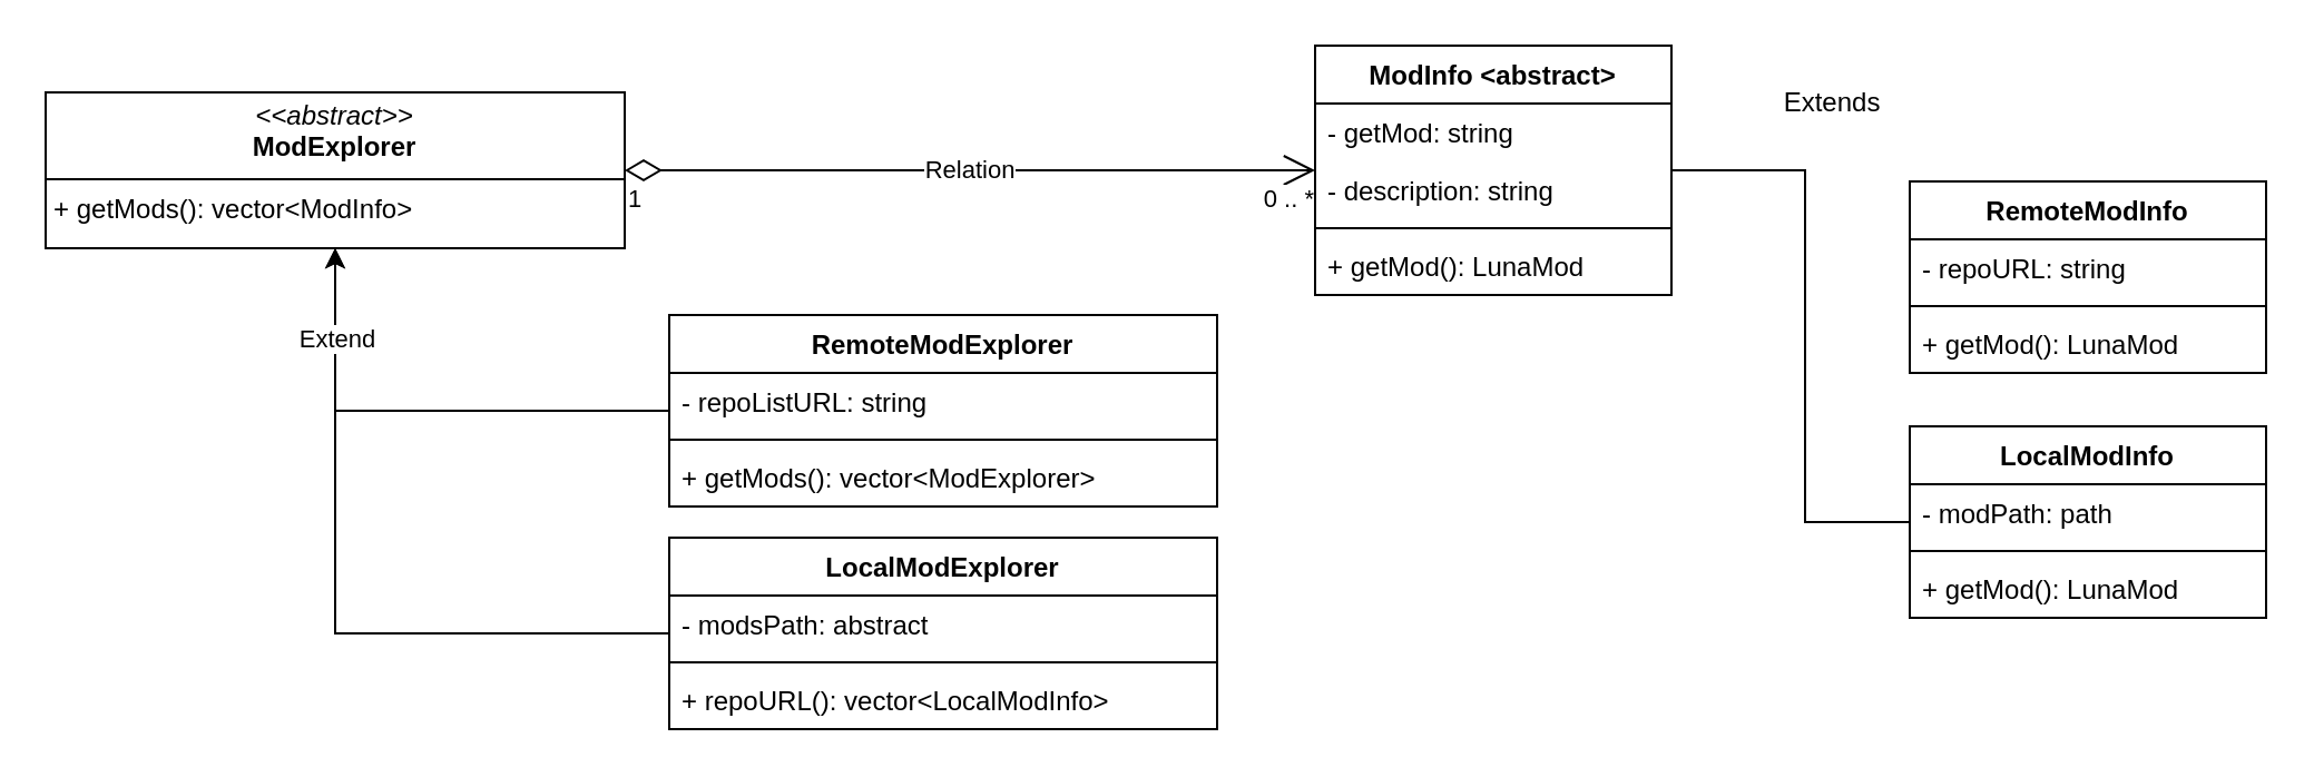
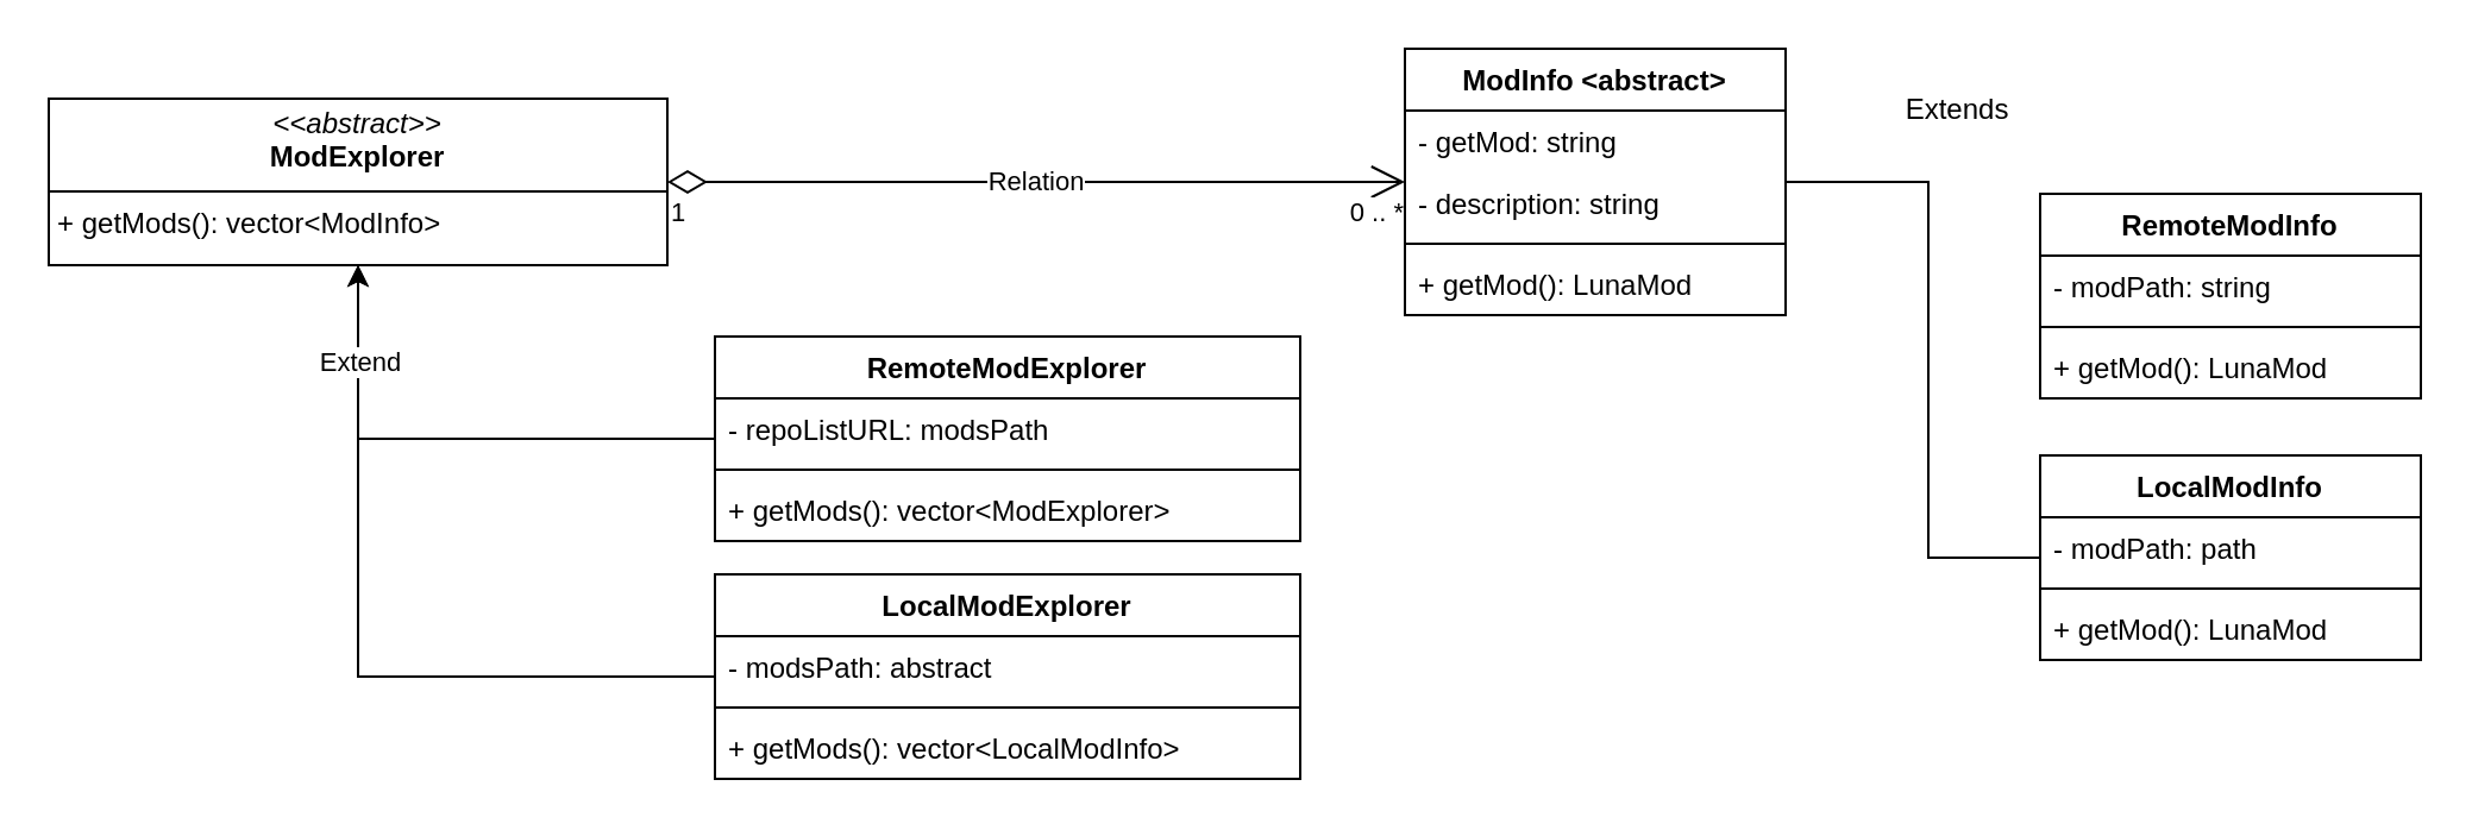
  <mxCell id="0" />
  <mxCell id="1" parent="0" />
  <mxCell id="2" style="edgeStyle=orthogonalEdgeStyle;rounded=0;orthogonalLoop=1;jettySize=auto;html=1;entryX=0.5;entryY=1;entryDx=0;entryDy=0;" edge="1" parent="1" source="28" target="3"><mxGeometry relative="1" as="geometry" /></mxCell>
  <mxCell id="3" value="&lt;p style=&quot;margin:0px;margin-top:4px;text-align:center;&quot;&gt;&lt;i&gt;&amp;lt;&amp;lt;abstract&amp;gt;&amp;gt;&lt;/i&gt;&lt;br&gt;&lt;b&gt;ModExplorer&lt;/b&gt;&lt;/p&gt;&lt;hr size=&quot;1&quot; style=&quot;border-style:solid;&quot;&gt;&lt;p style=&quot;margin:0px;margin-left:4px;&quot;&gt;+ getMods(): vector&amp;lt;ModInfo&amp;gt;&lt;/p&gt;" style="verticalAlign=top;align=left;overflow=fill;html=1;whiteSpace=wrap;" vertex="1" parent="1"><mxGeometry x="20" y="41" width="260" height="70" as="geometry" /></mxCell>
  <mxCell id="4" style="edgeStyle=orthogonalEdgeStyle;rounded=0;orthogonalLoop=1;jettySize=auto;html=1;entryX=0.5;entryY=1;entryDx=0;entryDy=0;" edge="1" parent="1" source="6" target="3"><mxGeometry relative="1" as="geometry" /></mxCell>
  <mxCell id="5" value="Extend" style="edgeLabel;html=1;align=center;verticalAlign=middle;resizable=0;points=[];" vertex="1" connectable="0" parent="4"><mxGeometry x="-0.282" y="2" relative="1" as="geometry"><mxPoint x="-70" y="-35" as="offset" /></mxGeometry></mxCell>
  <mxCell id="6" value="RemoteModExplorer" style="swimlane;fontStyle=1;align=center;verticalAlign=top;childLayout=stackLayout;horizontal=1;startSize=26;horizontalStack=0;resizeParent=1;resizeParentMax=0;resizeLast=0;collapsible=1;marginBottom=0;whiteSpace=wrap;html=1;" vertex="1" parent="1"><mxGeometry x="300" y="141" width="246" height="86" as="geometry" /></mxCell>
- <mxCell id="7" value="- repoListURL: string" style="text;strokeColor=none;fillColor=none;align=left;verticalAlign=top;spacingLeft=4;spacingRight=4;overflow=hidden;rotatable=0;points=[[0,0.5],[1,0.5]];portConstraint=eastwest;whiteSpace=wrap;html=1;" vertex="1" parent="6"><mxGeometry y="26" width="246" height="26" as="geometry" /></mxCell>
+ <mxCell id="7" value="- repoListURL: modsPath" style="text;strokeColor=none;fillColor=none;align=left;verticalAlign=top;spacingLeft=4;spacingRight=4;overflow=hidden;rotatable=0;points=[[0,0.5],[1,0.5]];portConstraint=eastwest;whiteSpace=wrap;html=1;" vertex="1" parent="6"><mxGeometry y="26" width="246" height="26" as="geometry" /></mxCell>
  <mxCell id="8" value="" style="line;strokeWidth=1;fillColor=none;align=left;verticalAlign=middle;spacingTop=-1;spacingLeft=3;spacingRight=3;rotatable=0;labelPosition=right;points=[];portConstraint=eastwest;strokeColor=inherit;" vertex="1" parent="6"><mxGeometry y="52" width="246" height="8" as="geometry" /></mxCell>
  <mxCell id="9" value="+ getMods(): vector&amp;lt;ModExplorer&amp;gt;" style="text;strokeColor=none;fillColor=none;align=left;verticalAlign=top;spacingLeft=4;spacingRight=4;overflow=hidden;rotatable=0;points=[[0,0.5],[1,0.5]];portConstraint=eastwest;whiteSpace=wrap;html=1;" vertex="1" parent="6"><mxGeometry y="60" width="246" height="26" as="geometry" /></mxCell>
  <mxCell id="10" value="ModInfo &amp;lt;abstract&amp;gt;" style="swimlane;fontStyle=1;align=center;verticalAlign=top;childLayout=stackLayout;horizontal=1;startSize=26;horizontalStack=0;resizeParent=1;resizeParentMax=0;resizeLast=0;collapsible=1;marginBottom=0;whiteSpace=wrap;html=1;" vertex="1" parent="1"><mxGeometry x="590" y="20" width="160" height="112" as="geometry" /></mxCell>
  <mxCell id="11" value="- getMod: string" style="text;strokeColor=none;fillColor=none;align=left;verticalAlign=top;spacingLeft=4;spacingRight=4;overflow=hidden;rotatable=0;points=[[0,0.5],[1,0.5]];portConstraint=eastwest;whiteSpace=wrap;html=1;" vertex="1" parent="10"><mxGeometry y="26" width="160" height="26" as="geometry" /></mxCell>
  <mxCell id="12" value="- description: string" style="text;strokeColor=none;fillColor=none;align=left;verticalAlign=top;spacingLeft=4;spacingRight=4;overflow=hidden;rotatable=0;points=[[0,0.5],[1,0.5]];portConstraint=eastwest;whiteSpace=wrap;html=1;" vertex="1" parent="10"><mxGeometry y="52" width="160" height="26" as="geometry" /></mxCell>
  <mxCell id="13" value="" style="line;strokeWidth=1;fillColor=none;align=left;verticalAlign=middle;spacingTop=-1;spacingLeft=3;spacingRight=3;rotatable=0;labelPosition=right;points=[];portConstraint=eastwest;strokeColor=inherit;" vertex="1" parent="10"><mxGeometry y="78" width="160" height="8" as="geometry" /></mxCell>
  <mxCell id="14" value="+ getMod(): LunaMod" style="text;strokeColor=none;fillColor=none;align=left;verticalAlign=top;spacingLeft=4;spacingRight=4;overflow=hidden;rotatable=0;points=[[0,0.5],[1,0.5]];portConstraint=eastwest;whiteSpace=wrap;html=1;" vertex="1" parent="10"><mxGeometry y="86" width="160" height="26" as="geometry" /></mxCell>
  <mxCell id="15" value="Relation" style="endArrow=open;html=1;endSize=12;startArrow=diamondThin;startSize=14;startFill=0;edgeStyle=orthogonalEdgeStyle;rounded=0;" edge="1" parent="1" source="3" target="10"><mxGeometry relative="1" as="geometry"><mxPoint x="400" y="71" as="sourcePoint" /><mxPoint x="560" y="71" as="targetPoint" /></mxGeometry></mxCell>
  <mxCell id="16" value="1" style="edgeLabel;resizable=0;html=1;align=left;verticalAlign=top;" connectable="0" vertex="1" parent="15"><mxGeometry x="-1" relative="1" as="geometry" /></mxCell>
  <mxCell id="17" value="0 .. *" style="edgeLabel;resizable=0;html=1;align=right;verticalAlign=top;" connectable="0" vertex="1" parent="15"><mxGeometry x="1" relative="1" as="geometry" /></mxCell>
  <mxCell id="18" value="RemoteModInfo" style="swimlane;fontStyle=1;align=center;verticalAlign=top;childLayout=stackLayout;horizontal=1;startSize=26;horizontalStack=0;resizeParent=1;resizeParentMax=0;resizeLast=0;collapsible=1;marginBottom=0;whiteSpace=wrap;html=1;" vertex="1" parent="1"><mxGeometry x="857" y="81" width="160" height="86" as="geometry" /></mxCell>
- <mxCell id="19" value="- repoURL: string" style="text;strokeColor=none;fillColor=none;align=left;verticalAlign=top;spacingLeft=4;spacingRight=4;overflow=hidden;rotatable=0;points=[[0,0.5],[1,0.5]];portConstraint=eastwest;whiteSpace=wrap;html=1;" vertex="1" parent="18"><mxGeometry y="26" width="160" height="26" as="geometry" /></mxCell>
+ <mxCell id="19" value="- modPath: string" style="text;strokeColor=none;fillColor=none;align=left;verticalAlign=top;spacingLeft=4;spacingRight=4;overflow=hidden;rotatable=0;points=[[0,0.5],[1,0.5]];portConstraint=eastwest;whiteSpace=wrap;html=1;" vertex="1" parent="18"><mxGeometry y="26" width="160" height="26" as="geometry" /></mxCell>
  <mxCell id="20" value="" style="line;strokeWidth=1;fillColor=none;align=left;verticalAlign=middle;spacingTop=-1;spacingLeft=3;spacingRight=3;rotatable=0;labelPosition=right;points=[];portConstraint=eastwest;strokeColor=inherit;" vertex="1" parent="18"><mxGeometry y="52" width="160" height="8" as="geometry" /></mxCell>
  <mxCell id="21" value="+ getMod(): LunaMod" style="text;strokeColor=none;fillColor=none;align=left;verticalAlign=top;spacingLeft=4;spacingRight=4;overflow=hidden;rotatable=0;points=[[0,0.5],[1,0.5]];portConstraint=eastwest;whiteSpace=wrap;html=1;" vertex="1" parent="18"><mxGeometry y="60" width="160" height="26" as="geometry" /></mxCell>
  <mxCell id="22" value="Extends" style="text;html=1;align=center;verticalAlign=middle;resizable=0;points=[];autosize=1;strokeColor=none;fillColor=none;" vertex="1" parent="1"><mxGeometry x="787" y="31" width="70" height="30" as="geometry" /></mxCell>
  <mxCell id="23" style="edgeStyle=orthogonalEdgeStyle;rounded=0;orthogonalLoop=1;jettySize=auto;html=1;endArrow=none;" edge="1" parent="1" source="24" target="10"><mxGeometry relative="1" as="geometry"><Array as="points"><mxPoint x="810" y="234" /><mxPoint x="810" y="76" /></Array></mxGeometry></mxCell>
  <mxCell id="24" value="LocalModInfo" style="swimlane;fontStyle=1;align=center;verticalAlign=top;childLayout=stackLayout;horizontal=1;startSize=26;horizontalStack=0;resizeParent=1;resizeParentMax=0;resizeLast=0;collapsible=1;marginBottom=0;whiteSpace=wrap;html=1;" vertex="1" parent="1"><mxGeometry x="857" y="191" width="160" height="86" as="geometry" /></mxCell>
  <mxCell id="25" value="- modPath: path" style="text;strokeColor=none;fillColor=none;align=left;verticalAlign=top;spacingLeft=4;spacingRight=4;overflow=hidden;rotatable=0;points=[[0,0.5],[1,0.5]];portConstraint=eastwest;whiteSpace=wrap;html=1;" vertex="1" parent="24"><mxGeometry y="26" width="160" height="26" as="geometry" /></mxCell>
  <mxCell id="26" value="" style="line;strokeWidth=1;fillColor=none;align=left;verticalAlign=middle;spacingTop=-1;spacingLeft=3;spacingRight=3;rotatable=0;labelPosition=right;points=[];portConstraint=eastwest;strokeColor=inherit;" vertex="1" parent="24"><mxGeometry y="52" width="160" height="8" as="geometry" /></mxCell>
  <mxCell id="27" value="+ getMod(): LunaMod" style="text;strokeColor=none;fillColor=none;align=left;verticalAlign=top;spacingLeft=4;spacingRight=4;overflow=hidden;rotatable=0;points=[[0,0.5],[1,0.5]];portConstraint=eastwest;whiteSpace=wrap;html=1;" vertex="1" parent="24"><mxGeometry y="60" width="160" height="26" as="geometry" /></mxCell>
  <mxCell id="28" value="LocalModExplorer" style="swimlane;fontStyle=1;align=center;verticalAlign=top;childLayout=stackLayout;horizontal=1;startSize=26;horizontalStack=0;resizeParent=1;resizeParentMax=0;resizeLast=0;collapsible=1;marginBottom=0;whiteSpace=wrap;html=1;" vertex="1" parent="1"><mxGeometry x="300" y="241" width="246" height="86" as="geometry" /></mxCell>
  <mxCell id="29" value="- modsPath: abstract" style="text;strokeColor=none;fillColor=none;align=left;verticalAlign=top;spacingLeft=4;spacingRight=4;overflow=hidden;rotatable=0;points=[[0,0.5],[1,0.5]];portConstraint=eastwest;whiteSpace=wrap;html=1;" vertex="1" parent="28"><mxGeometry y="26" width="246" height="26" as="geometry" /></mxCell>
  <mxCell id="30" value="" style="line;strokeWidth=1;fillColor=none;align=left;verticalAlign=middle;spacingTop=-1;spacingLeft=3;spacingRight=3;rotatable=0;labelPosition=right;points=[];portConstraint=eastwest;strokeColor=inherit;" vertex="1" parent="28"><mxGeometry y="52" width="246" height="8" as="geometry" /></mxCell>
- <mxCell id="31" value="+ repoURL(): vector&amp;lt;LocalModInfo&amp;gt;" style="text;strokeColor=none;fillColor=none;align=left;verticalAlign=top;spacingLeft=4;spacingRight=4;overflow=hidden;rotatable=0;points=[[0,0.5],[1,0.5]];portConstraint=eastwest;whiteSpace=wrap;html=1;" vertex="1" parent="28"><mxGeometry y="60" width="246" height="26" as="geometry" /></mxCell>
+ <mxCell id="31" value="+ getMods(): vector&amp;lt;LocalModInfo&amp;gt;" style="text;strokeColor=none;fillColor=none;align=left;verticalAlign=top;spacingLeft=4;spacingRight=4;overflow=hidden;rotatable=0;points=[[0,0.5],[1,0.5]];portConstraint=eastwest;whiteSpace=wrap;html=1;" vertex="1" parent="28"><mxGeometry y="60" width="246" height="26" as="geometry" /></mxCell>
